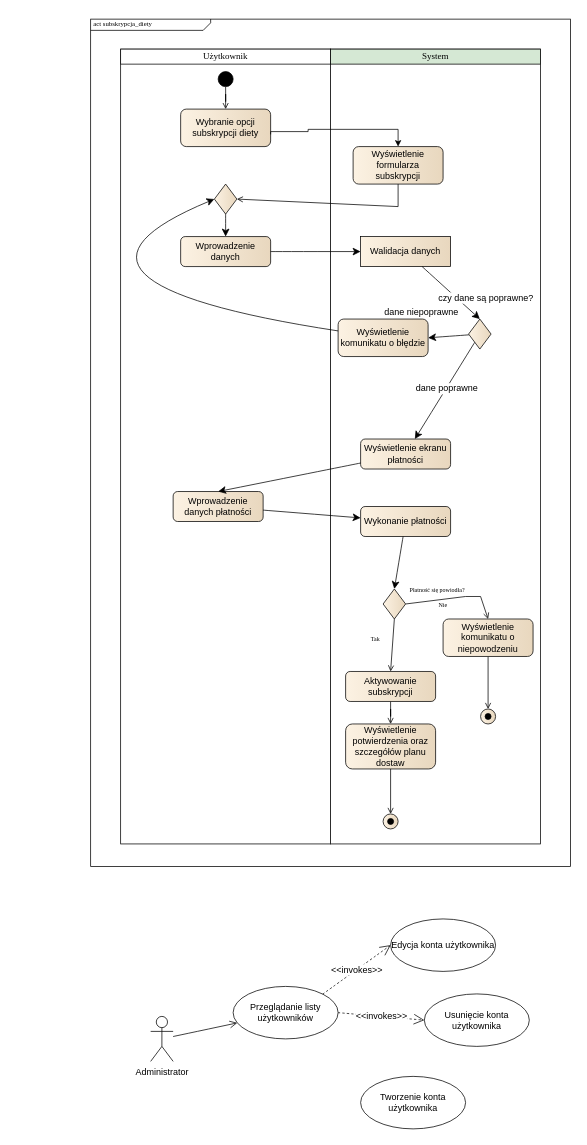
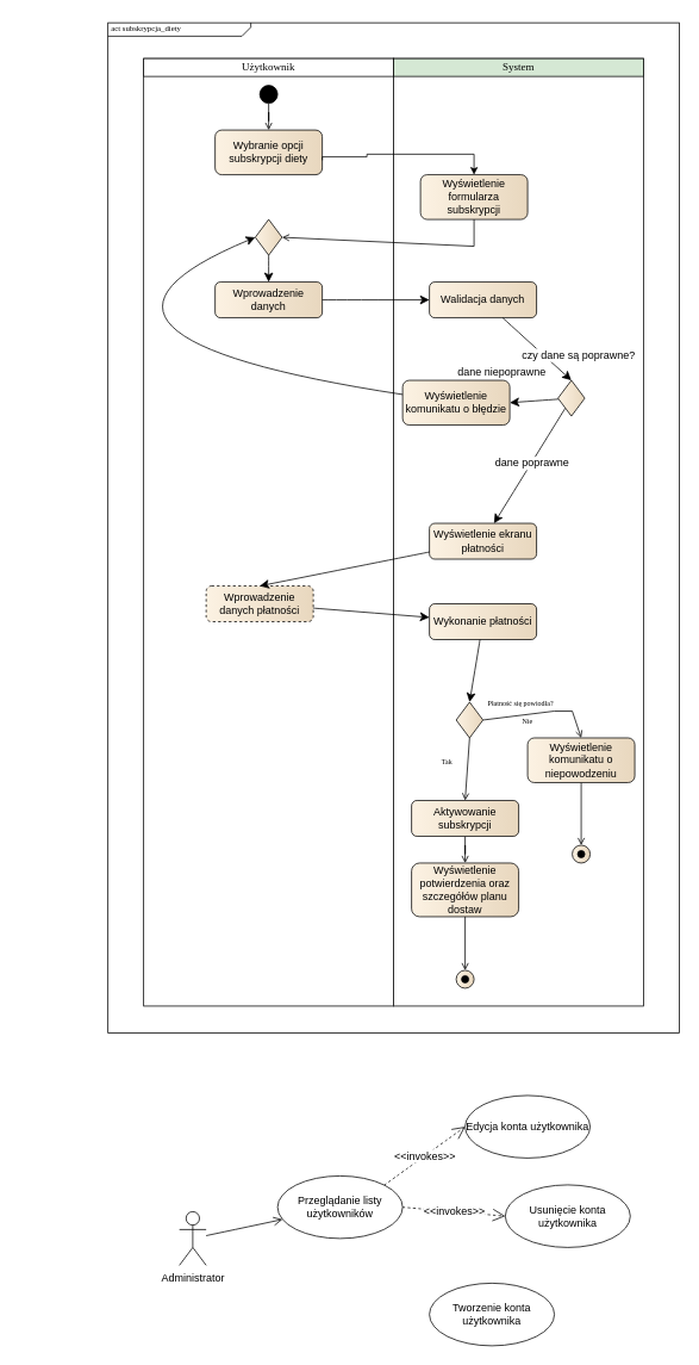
  <mxCell id="0" />
  <mxCell id="1" parent="0" />
  <mxCell id="2" value="" style="rounded=0;whiteSpace=wrap;html=1;movable=1;resizable=1;rotatable=1;deletable=1;editable=1;locked=0;connectable=1;" parent="1" vertex="1"><mxGeometry x="120" y="25" width="640" height="1130" as="geometry" /></mxCell>
  <mxCell id="3" value="" style="rounded=0;whiteSpace=wrap;html=1;movable=1;resizable=1;rotatable=1;deletable=1;editable=1;locked=0;connectable=1;" parent="1" vertex="1"><mxGeometry x="440" y="65" width="280" height="1060" as="geometry" /></mxCell>
  <mxCell id="4" value="" style="rounded=0;whiteSpace=wrap;html=1;movable=1;resizable=1;rotatable=1;deletable=1;editable=1;locked=0;connectable=1;" parent="1" vertex="1"><mxGeometry x="160" y="65" width="280" height="1060" as="geometry" /></mxCell>
  <mxCell id="5" value="&lt;div&gt;&lt;font face=&quot;Verdana&quot;&gt;Użytkownik&lt;/font&gt;&lt;/div&gt;" style="rounded=0;whiteSpace=wrap;html=1;movable=1;resizable=1;rotatable=1;deletable=1;editable=1;locked=0;connectable=1;" parent="1" vertex="1"><mxGeometry x="160" y="65" width="280" height="20" as="geometry" /></mxCell>
  <mxCell id="6" value="&lt;font face=&quot;Verdana&quot;&gt;System&lt;/font&gt;" style="rounded=0;whiteSpace=wrap;html=1;movable=1;resizable=1;rotatable=1;deletable=1;editable=1;locked=0;connectable=1;fillColor=#d5e8d4;" parent="1" vertex="1"><mxGeometry x="440" y="65" width="280" height="20" as="geometry" /></mxCell>
  <mxCell id="7" value="" style="endArrow=none;html=1;rounded=0;movable=1;resizable=1;rotatable=1;deletable=1;editable=1;locked=0;connectable=1;" parent="1" edge="1"><mxGeometry width="50" height="50" relative="1" as="geometry"><mxPoint x="280" y="30" as="sourcePoint" /><mxPoint x="280" y="25" as="targetPoint" /></mxGeometry></mxCell>
  <mxCell id="8" value="" style="endArrow=none;html=1;rounded=0;movable=1;resizable=1;rotatable=1;deletable=1;editable=1;locked=0;connectable=1;" parent="1" edge="1"><mxGeometry width="50" height="50" relative="1" as="geometry"><mxPoint x="270" y="40" as="sourcePoint" /><mxPoint x="280" y="30" as="targetPoint" /></mxGeometry></mxCell>
  <mxCell id="9" value="" style="endArrow=none;html=1;rounded=0;movable=1;resizable=1;rotatable=1;deletable=1;editable=1;locked=0;connectable=1;" parent="1" edge="1"><mxGeometry width="50" height="50" relative="1" as="geometry"><mxPoint x="120" y="40" as="sourcePoint" /><mxPoint x="270" y="40" as="targetPoint" /></mxGeometry></mxCell>
  <mxCell id="10" value="&lt;font face=&quot;Verdana&quot; style=&quot;font-size: 9px;&quot;&gt;act subskrypcja_diety&lt;br&gt;&lt;/font&gt;" style="text;html=1;align=left;verticalAlign=bottom;whiteSpace=wrap;rounded=0;textShadow=0;fontStyle=0;movable=1;resizable=1;rotatable=1;deletable=1;editable=1;locked=0;connectable=1;" parent="1" vertex="1"><mxGeometry x="122" y="20.4" width="168" height="20" as="geometry" /></mxCell>
  <mxCell id="11" value="" style="edgeStyle=orthogonalEdgeStyle;rounded=0;orthogonalLoop=1;jettySize=auto;html=1;endArrow=open;endFill=0;movable=1;resizable=1;rotatable=1;deletable=1;editable=1;locked=0;connectable=1;" parent="1" source="12" target="13" edge="1"><mxGeometry relative="1" as="geometry" /></mxCell>
  <mxCell id="12" value="" style="ellipse;whiteSpace=wrap;html=1;aspect=fixed;fillColor=#000000;movable=1;resizable=1;rotatable=1;deletable=1;editable=1;locked=0;connectable=1;" parent="1" vertex="1"><mxGeometry x="290" y="95" width="20" height="20" as="geometry" /></mxCell>
  <mxCell id="13" value="Wybranie opcji subskrypcji diety" style="rounded=1;whiteSpace=wrap;html=1;fillColor=#FCF2E3;gradientColor=#E8D7BE;gradientDirection=east;movable=1;resizable=1;rotatable=1;deletable=1;editable=1;locked=0;connectable=1;" parent="1" vertex="1"><mxGeometry x="240" y="145" width="120" height="50" as="geometry" /></mxCell>
  <mxCell id="14" style="edgeStyle=orthogonalEdgeStyle;rounded=0;orthogonalLoop=1;jettySize=auto;html=1;entryX=0.5;entryY=0;entryDx=0;entryDy=0;exitX=1;exitY=0.75;exitDx=0;exitDy=0;movable=1;resizable=1;rotatable=1;deletable=1;editable=1;locked=0;connectable=1;" parent="1" target="22" edge="1"><mxGeometry relative="1" as="geometry"><mxPoint x="360" y="178.75" as="sourcePoint" /><Array as="points"><mxPoint x="360" y="175" /><mxPoint x="410" y="175" /><mxPoint x="410" y="172" /><mxPoint x="530" y="172" /></Array></mxGeometry></mxCell>
  <mxCell id="15" value="&lt;div&gt;&lt;font face=&quot;Verdana&quot;&gt;&lt;span style=&quot;font-size: 8px;&quot;&gt;Płatność się powiodła?&lt;/span&gt;&lt;/font&gt;&lt;/div&gt;" style="text;html=1;align=center;verticalAlign=bottom;whiteSpace=wrap;rounded=0;textShadow=0;fontStyle=0;movable=1;resizable=1;rotatable=1;deletable=1;editable=1;locked=0;connectable=1;" parent="1" vertex="1"><mxGeometry x="485" y="775" width="195" height="20" as="geometry" /></mxCell>
  <mxCell id="16" value="" style="endArrow=open;html=1;rounded=0;exitX=1;exitY=0.5;exitDx=0;exitDy=0;entryX=0.5;entryY=0;entryDx=0;entryDy=0;endFill=0;movable=1;resizable=1;rotatable=1;deletable=1;editable=1;locked=0;connectable=1;" parent="1" source="24" target="26" edge="1"><mxGeometry width="50" height="50" relative="1" as="geometry"><mxPoint x="440" y="1105" as="sourcePoint" /><mxPoint x="490" y="1055" as="targetPoint" /><Array as="points"><mxPoint x="620" y="795" /><mxPoint x="640" y="795" /></Array></mxGeometry></mxCell>
  <mxCell id="17" value="&lt;font face=&quot;Verdana&quot;&gt;&lt;span style=&quot;font-size: 8px;&quot;&gt;Nie&lt;/span&gt;&lt;/font&gt;" style="text;html=1;align=center;verticalAlign=bottom;whiteSpace=wrap;rounded=0;textShadow=0;fontStyle=0;movable=1;resizable=1;rotatable=1;deletable=1;editable=1;locked=0;connectable=1;" parent="1" vertex="1"><mxGeometry x="530" y="795" width="120" height="20" as="geometry" /></mxCell>
  <mxCell id="18" value="" style="endArrow=open;html=1;rounded=0;exitX=0.5;exitY=1;exitDx=0;exitDy=0;entryX=0.5;entryY=0;entryDx=0;entryDy=0;endFill=0;movable=1;resizable=1;rotatable=1;deletable=1;editable=1;locked=0;connectable=1;" parent="1" source="24" target="28" edge="1"><mxGeometry width="50" height="50" relative="1" as="geometry"><mxPoint x="497.46" y="1004.88" as="sourcePoint" /><mxPoint x="490" y="936" as="targetPoint" /><Array as="points" /></mxGeometry></mxCell>
  <mxCell id="19" value="&lt;font face=&quot;Verdana&quot;&gt;&lt;span style=&quot;font-size: 8px;&quot;&gt;Tak&lt;/span&gt;&lt;/font&gt;" style="text;html=1;align=center;verticalAlign=bottom;whiteSpace=wrap;rounded=0;textShadow=0;fontStyle=0;movable=1;resizable=1;rotatable=1;deletable=1;editable=1;locked=0;connectable=1;" parent="1" vertex="1"><mxGeometry x="440" y="840" width="120" height="20" as="geometry" /></mxCell>
  <mxCell id="20" value="" style="edgeStyle=orthogonalEdgeStyle;rounded=0;orthogonalLoop=1;jettySize=auto;html=1;endArrow=open;endFill=0;exitX=0.5;exitY=1;exitDx=0;exitDy=0;movable=1;resizable=1;rotatable=1;deletable=1;editable=1;locked=0;connectable=1;" parent="1" source="28" edge="1" target="29"><mxGeometry relative="1" as="geometry"><mxPoint x="510" y="1095" as="sourcePoint" /><mxPoint x="490" y="1025" as="targetPoint" /></mxGeometry></mxCell>
  <mxCell id="21" value="" style="edgeStyle=orthogonalEdgeStyle;rounded=0;orthogonalLoop=1;jettySize=auto;html=1;endArrow=open;endFill=0;exitX=0.5;exitY=1;exitDx=0;exitDy=0;entryX=0.5;entryY=0;entryDx=0;entryDy=0;movable=1;resizable=1;rotatable=1;deletable=1;editable=1;locked=0;connectable=1;" parent="1" source="26" target="58" edge="1"><mxGeometry relative="1" as="geometry"><mxPoint x="500" y="1300" as="sourcePoint" /><mxPoint x="500" y="1340" as="targetPoint" /></mxGeometry></mxCell>
  <mxCell id="22" value="Wyświetlenie formularza subskrypcji" style="whiteSpace=wrap;html=1;fillColor=#FCF2E3;rounded=1;gradientColor=#E8D7BE;gradientDirection=east;movable=1;resizable=1;rotatable=1;deletable=1;editable=1;locked=0;connectable=1;" parent="1" vertex="1"><mxGeometry x="470" y="195" width="120" height="50" as="geometry" /></mxCell>
  <mxCell id="23" value="" style="rounded=0;orthogonalLoop=1;jettySize=auto;html=1;endArrow=open;endFill=0;exitX=0.5;exitY=1;exitDx=0;exitDy=0;entryX=1;entryY=0.5;entryDx=0;entryDy=0;movable=1;resizable=1;rotatable=1;deletable=1;editable=1;locked=0;connectable=1;" parent="1" source="22" target="68" edge="1"><mxGeometry relative="1" as="geometry"><mxPoint x="370" y="253" as="sourcePoint" /><mxPoint x="360" y="320" as="targetPoint" /><Array as="points"><mxPoint x="530" y="275" /></Array></mxGeometry></mxCell>
  <mxCell id="24" value="" style="rhombus;whiteSpace=wrap;html=1;fillColor=#FCF2E3;rounded=0;gradientColor=#E8D7BE;gradientDirection=east;movable=1;resizable=1;rotatable=1;deletable=1;editable=1;locked=0;connectable=1;" parent="1" vertex="1"><mxGeometry x="510" y="785" width="30" height="40" as="geometry" /></mxCell>
  <mxCell id="25" value="" style="group;movable=1;resizable=1;rotatable=1;deletable=1;editable=1;locked=0;connectable=1;" parent="1" connectable="0" vertex="1"><mxGeometry x="590" y="825" width="120" height="50" as="geometry" /></mxCell>
  <mxCell id="26" value="Wyświetlenie komunikatu o niepowodzeniu" style="whiteSpace=wrap;html=1;fillColor=#FCF2E3;rounded=1;gradientColor=#E8D7BE;gradientDirection=east;movable=1;resizable=1;rotatable=1;deletable=1;editable=1;locked=0;connectable=1;" parent="25" vertex="1"><mxGeometry width="120" height="50" as="geometry" /></mxCell>
  <mxCell id="27" value="" style="group;movable=1;resizable=1;rotatable=1;deletable=1;editable=1;locked=0;connectable=1;" parent="1" connectable="0" vertex="1"><mxGeometry x="460" y="895" width="120" height="40" as="geometry" /></mxCell>
  <mxCell id="28" value="Aktywowanie subskrypcji" style="whiteSpace=wrap;html=1;fillColor=#FCF2E3;rounded=1;gradientColor=#E8D7BE;gradientDirection=east;movable=1;resizable=1;rotatable=1;deletable=1;editable=1;locked=0;connectable=1;" parent="27" vertex="1"><mxGeometry width="120" height="40" as="geometry" /></mxCell>
  <mxCell id="29" value="Wyświetlenie potwierdzenia oraz szczegółów planu dostaw" style="whiteSpace=wrap;html=1;fillColor=#FCF2E3;rounded=1;gradientColor=#E8D7BE;gradientDirection=east;movable=1;resizable=1;rotatable=1;deletable=1;editable=1;locked=0;connectable=1;" vertex="1" parent="1"><mxGeometry x="460" y="965" width="120" height="60" as="geometry" /></mxCell>
  <mxCell id="30" value="" style="edgeStyle=orthogonalEdgeStyle;rounded=0;orthogonalLoop=1;jettySize=auto;html=1;endArrow=open;endFill=0;exitX=0.5;exitY=1;exitDx=0;exitDy=0;entryX=0.5;entryY=0;entryDx=0;entryDy=0;movable=1;resizable=1;rotatable=1;deletable=1;editable=1;locked=0;connectable=1;" edge="1" parent="1" target="32" source="29"><mxGeometry relative="1" as="geometry"><mxPoint x="535" y="1225" as="sourcePoint" /><mxPoint x="510" y="1350" as="targetPoint" /></mxGeometry></mxCell>
  <mxCell id="31" value="" style="group;movable=1;resizable=1;rotatable=1;deletable=1;editable=1;locked=0;connectable=1;" connectable="0" vertex="1" parent="1"><mxGeometry x="510" y="1085" width="20" height="20" as="geometry" /></mxCell>
  <mxCell id="32" value="" style="ellipse;whiteSpace=wrap;html=1;aspect=fixed;fillColor=#FCF2E3;gradientColor=#E8D7BE;gradientDirection=east;movable=1;resizable=1;rotatable=1;deletable=1;editable=1;locked=0;connectable=1;" vertex="1" parent="31"><mxGeometry width="20" height="20" as="geometry" /></mxCell>
  <mxCell id="33" value="" style="ellipse;whiteSpace=wrap;html=1;aspect=fixed;fillColor=#000000;movable=1;resizable=1;rotatable=1;deletable=1;editable=1;locked=0;connectable=1;" vertex="1" parent="31"><mxGeometry x="6" y="6" width="8" height="8" as="geometry" /></mxCell>
  <mxCell id="34" style="edgeStyle=none;curved=1;rounded=0;orthogonalLoop=1;jettySize=auto;html=1;fontSize=12;startSize=8;endSize=8;endArrow=open;" edge="1" parent="1" source="35" target="36"><mxGeometry relative="1" as="geometry" /></mxCell>
  <mxCell id="35" value="Administrator" style="shape=umlActor;verticalLabelPosition=bottom;verticalAlign=top;html=1;" vertex="1" parent="1"><mxGeometry x="200" y="1355" width="30" height="60" as="geometry" /></mxCell>
  <mxCell id="36" value="Przeglądanie listy użytkowników" style="ellipse;whiteSpace=wrap;html=1;" vertex="1" parent="1"><mxGeometry x="310" y="1315" width="140" height="70" as="geometry" /></mxCell>
  <mxCell id="37" value="&amp;lt;&amp;lt;invokes&amp;gt;&amp;gt;" style="endArrow=open;endSize=12;dashed=1;html=1;rounded=0;fontSize=12;curved=1;exitX=1;exitY=0;exitDx=0;exitDy=0;entryX=0;entryY=0.5;entryDx=0;entryDy=0;" edge="1" parent="1" source="36" target="38"><mxGeometry width="160" relative="1" as="geometry"><mxPoint x="392.5" y="1445" as="sourcePoint" /><mxPoint x="552.5" y="1445" as="targetPoint" /></mxGeometry></mxCell>
  <mxCell id="38" value="Edycja konta użytkownika" style="ellipse;whiteSpace=wrap;html=1;" vertex="1" parent="1"><mxGeometry x="520" y="1225" width="140" height="70" as="geometry" /></mxCell>
  <mxCell id="39" value="Usunięcie konta użytkownika" style="ellipse;whiteSpace=wrap;html=1;" vertex="1" parent="1"><mxGeometry x="565" y="1325" width="140" height="70" as="geometry" /></mxCell>
  <mxCell id="40" value="&amp;lt;&amp;lt;invokes&amp;gt;&amp;gt;" style="endArrow=open;endSize=12;dashed=1;html=1;rounded=0;fontSize=12;curved=1;exitX=1;exitY=0.5;exitDx=0;exitDy=0;entryX=0;entryY=0.5;entryDx=0;entryDy=0;" edge="1" parent="1" source="36" target="39"><mxGeometry width="160" relative="1" as="geometry"><mxPoint x="443" y="1415" as="sourcePoint" /><mxPoint x="545" y="1360" as="targetPoint" /></mxGeometry></mxCell>
  <mxCell id="41" value="Tworzenie konta użytkownika" style="ellipse;whiteSpace=wrap;html=1;" vertex="1" parent="1"><mxGeometry x="480" y="1435" width="140" height="70" as="geometry" /></mxCell>
  <mxCell id="42" value="" style="group;movable=1;resizable=1;rotatable=1;deletable=1;editable=1;locked=0;connectable=1;" connectable="0" vertex="1" parent="1"><mxGeometry x="240" y="315" width="120" height="40" as="geometry" /></mxCell>
  <mxCell id="43" value="Wprowadzenie danych" style="whiteSpace=wrap;html=1;fillColor=#FCF2E3;rounded=1;gradientColor=#E8D7BE;gradientDirection=east;movable=1;resizable=1;rotatable=1;deletable=1;editable=1;locked=0;connectable=1;" vertex="1" parent="42"><mxGeometry width="120" height="40" as="geometry" /></mxCell>
  <mxCell id="44" value="" style="group;movable=1;resizable=1;rotatable=1;deletable=1;editable=1;locked=0;connectable=1;" connectable="0" vertex="1" parent="1"><mxGeometry x="480" y="315" width="120" height="40" as="geometry" /></mxCell>
- <mxCell id="45" value="Walidacja danych" style="whiteSpace=wrap;html=1;fillColor=#FCF2E3;gradientColor=#E8D7BE;gradientDirection=east;movable=1;resizable=1;rotatable=1;deletable=1;editable=1;locked=0;connectable=1;rounded=0;" vertex="1" parent="44"><mxGeometry width="120" height="40" as="geometry" /></mxCell>
+ <mxCell id="45" value="Walidacja danych" style="whiteSpace=wrap;html=1;fillColor=#FCF2E3;rounded=1;gradientColor=#E8D7BE;gradientDirection=east;movable=1;resizable=1;rotatable=1;deletable=1;editable=1;locked=0;connectable=1;" vertex="1" parent="44"><mxGeometry width="120" height="40" as="geometry" /></mxCell>
  <mxCell id="46" style="edgeStyle=none;curved=1;rounded=0;orthogonalLoop=1;jettySize=auto;html=1;entryX=0;entryY=0.5;entryDx=0;entryDy=0;fontSize=12;startSize=8;endSize=8;" edge="1" parent="1" source="43" target="45"><mxGeometry relative="1" as="geometry" /></mxCell>
  <mxCell id="47" value="" style="group;movable=1;resizable=1;rotatable=1;deletable=1;editable=1;locked=0;connectable=1;" connectable="0" vertex="1" parent="1"><mxGeometry x="480" y="585" width="120" height="40" as="geometry" /></mxCell>
  <mxCell id="48" value="Wyświetlenie ekranu płatności" style="whiteSpace=wrap;html=1;fillColor=#FCF2E3;rounded=1;gradientColor=#E8D7BE;gradientDirection=east;movable=1;resizable=1;rotatable=1;deletable=1;editable=1;locked=0;connectable=1;" vertex="1" parent="47"><mxGeometry width="120" height="40" as="geometry" /></mxCell>
  <mxCell id="49" style="edgeStyle=none;curved=1;rounded=0;orthogonalLoop=1;jettySize=auto;html=1;fontSize=12;startSize=8;endSize=8;entryX=0.5;entryY=0;entryDx=0;entryDy=0;" edge="1" parent="1" source="45" target="64"><mxGeometry relative="1" as="geometry" /></mxCell>
  <mxCell id="50" value="czy dane są poprawne?" style="edgeLabel;html=1;align=center;verticalAlign=middle;resizable=0;points=[];fontSize=12;" vertex="1" connectable="0" parent="49"><mxGeometry x="0.157" y="-2" relative="1" as="geometry"><mxPoint x="41" as="offset" /></mxGeometry></mxCell>
  <mxCell id="51" value="" style="group;movable=1;resizable=1;rotatable=1;deletable=1;editable=1;locked=0;connectable=1;" connectable="0" vertex="1" parent="1"><mxGeometry x="230" y="655" width="120" height="40" as="geometry" /></mxCell>
- <mxCell id="52" value="Wprowadzenie danych płatności" style="whiteSpace=wrap;html=1;fillColor=#FCF2E3;rounded=1;gradientColor=#E8D7BE;gradientDirection=east;movable=1;resizable=1;rotatable=1;deletable=1;editable=1;locked=0;connectable=1;" vertex="1" parent="51"><mxGeometry width="120" height="40" as="geometry" /></mxCell>
+ <mxCell id="52" value="Wprowadzenie danych płatności" style="whiteSpace=wrap;html=1;fillColor=#FCF2E3;rounded=1;gradientColor=#E8D7BE;gradientDirection=east;movable=1;resizable=1;rotatable=1;deletable=1;editable=1;locked=0;connectable=1;dashed=1;" vertex="1" parent="51"><mxGeometry width="120" height="40" as="geometry" /></mxCell>
  <mxCell id="53" style="edgeStyle=none;curved=1;rounded=0;orthogonalLoop=1;jettySize=auto;html=1;entryX=0.5;entryY=0;entryDx=0;entryDy=0;fontSize=12;startSize=8;endSize=8;" edge="1" parent="1" source="48" target="52"><mxGeometry relative="1" as="geometry" /></mxCell>
  <mxCell id="54" value="" style="group;movable=1;resizable=1;rotatable=1;deletable=1;editable=1;locked=0;connectable=1;" connectable="0" vertex="1" parent="1"><mxGeometry x="480" y="675" width="120" height="40" as="geometry" /></mxCell>
  <mxCell id="55" value="Wykonanie płatności" style="whiteSpace=wrap;html=1;fillColor=#FCF2E3;rounded=1;gradientColor=#E8D7BE;gradientDirection=east;movable=1;resizable=1;rotatable=1;deletable=1;editable=1;locked=0;connectable=1;" vertex="1" parent="54"><mxGeometry width="120" height="40" as="geometry" /></mxCell>
  <mxCell id="56" style="edgeStyle=none;curved=1;rounded=0;orthogonalLoop=1;jettySize=auto;html=1;fontSize=12;startSize=8;endSize=8;" edge="1" parent="1" source="52" target="55"><mxGeometry relative="1" as="geometry" /></mxCell>
  <mxCell id="57" style="edgeStyle=none;curved=1;rounded=0;orthogonalLoop=1;jettySize=auto;html=1;entryX=0.5;entryY=0;entryDx=0;entryDy=0;fontSize=12;startSize=8;endSize=8;" edge="1" parent="1" source="55" target="24"><mxGeometry relative="1" as="geometry" /></mxCell>
  <mxCell id="58" value="" style="ellipse;whiteSpace=wrap;html=1;aspect=fixed;fillColor=#FCF2E3;gradientColor=#E8D7BE;gradientDirection=east;movable=1;resizable=1;rotatable=1;deletable=1;editable=1;locked=0;connectable=1;" parent="1" vertex="1"><mxGeometry x="640" y="945" width="20" height="20" as="geometry" /></mxCell>
  <mxCell id="59" value="" style="ellipse;whiteSpace=wrap;html=1;aspect=fixed;fillColor=#000000;movable=1;resizable=1;rotatable=1;deletable=1;editable=1;locked=0;connectable=1;" parent="1" vertex="1"><mxGeometry x="646" y="951" width="8" height="8" as="geometry" /></mxCell>
  <mxCell id="60" style="edgeStyle=none;curved=1;rounded=0;orthogonalLoop=1;jettySize=auto;html=1;entryX=1;entryY=0.5;entryDx=0;entryDy=0;fontSize=12;startSize=8;endSize=8;" edge="1" parent="1" source="64" target="65"><mxGeometry relative="1" as="geometry" /></mxCell>
  <mxCell id="61" value="dane niepoprawne" style="edgeLabel;html=1;align=center;verticalAlign=middle;resizable=0;points=[];fontSize=12;" vertex="1" connectable="0" parent="60"><mxGeometry x="-0.295" y="-2" relative="1" as="geometry"><mxPoint x="-45" y="-30" as="offset" /></mxGeometry></mxCell>
  <mxCell id="62" style="edgeStyle=none;curved=1;rounded=0;orthogonalLoop=1;jettySize=auto;html=1;fontSize=12;startSize=8;endSize=8;" edge="1" parent="1" source="64" target="48"><mxGeometry relative="1" as="geometry" /></mxCell>
  <mxCell id="63" value="dane poprawne" style="edgeLabel;html=1;align=center;verticalAlign=middle;resizable=0;points=[];fontSize=12;" vertex="1" connectable="0" parent="62"><mxGeometry x="-0.048" relative="1" as="geometry"><mxPoint as="offset" /></mxGeometry></mxCell>
  <mxCell id="64" value="" style="rhombus;whiteSpace=wrap;html=1;fillColor=#FCF2E3;rounded=0;gradientColor=#E8D7BE;gradientDirection=east;movable=1;resizable=1;rotatable=1;deletable=1;editable=1;locked=0;connectable=1;" vertex="1" parent="1"><mxGeometry x="624" y="425" width="30" height="40" as="geometry" /></mxCell>
  <mxCell id="65" value="" style="group;movable=1;resizable=1;rotatable=1;deletable=1;editable=1;locked=0;connectable=1;" connectable="0" vertex="1" parent="1"><mxGeometry x="450" y="425" width="120" height="50" as="geometry" /></mxCell>
  <mxCell id="66" value="Wyświetlenie komunikatu o błędzie" style="whiteSpace=wrap;html=1;fillColor=#FCF2E3;rounded=1;gradientColor=#E8D7BE;gradientDirection=east;movable=1;resizable=1;rotatable=1;deletable=1;editable=1;locked=0;connectable=1;" vertex="1" parent="65"><mxGeometry width="120" height="50" as="geometry" /></mxCell>
  <mxCell id="67" style="edgeStyle=none;curved=1;rounded=0;orthogonalLoop=1;jettySize=auto;html=1;fontSize=12;startSize=8;endSize=8;" edge="1" parent="1" source="68" target="43"><mxGeometry relative="1" as="geometry" /></mxCell>
  <mxCell id="68" value="" style="rhombus;whiteSpace=wrap;html=1;fillColor=#FCF2E3;rounded=0;gradientColor=#E8D7BE;gradientDirection=east;movable=1;resizable=1;rotatable=1;deletable=1;editable=1;locked=0;connectable=1;" vertex="1" parent="1"><mxGeometry x="285" y="245" width="30" height="40" as="geometry" /></mxCell>
  <mxCell id="69" style="edgeStyle=none;curved=1;rounded=0;orthogonalLoop=1;jettySize=auto;html=1;entryX=0;entryY=0.5;entryDx=0;entryDy=0;fontSize=12;startSize=8;endSize=8;" edge="1" parent="1" source="66" target="68"><mxGeometry relative="1" as="geometry"><Array as="points"><mxPoint x="20" y="375" /></Array></mxGeometry></mxCell>
